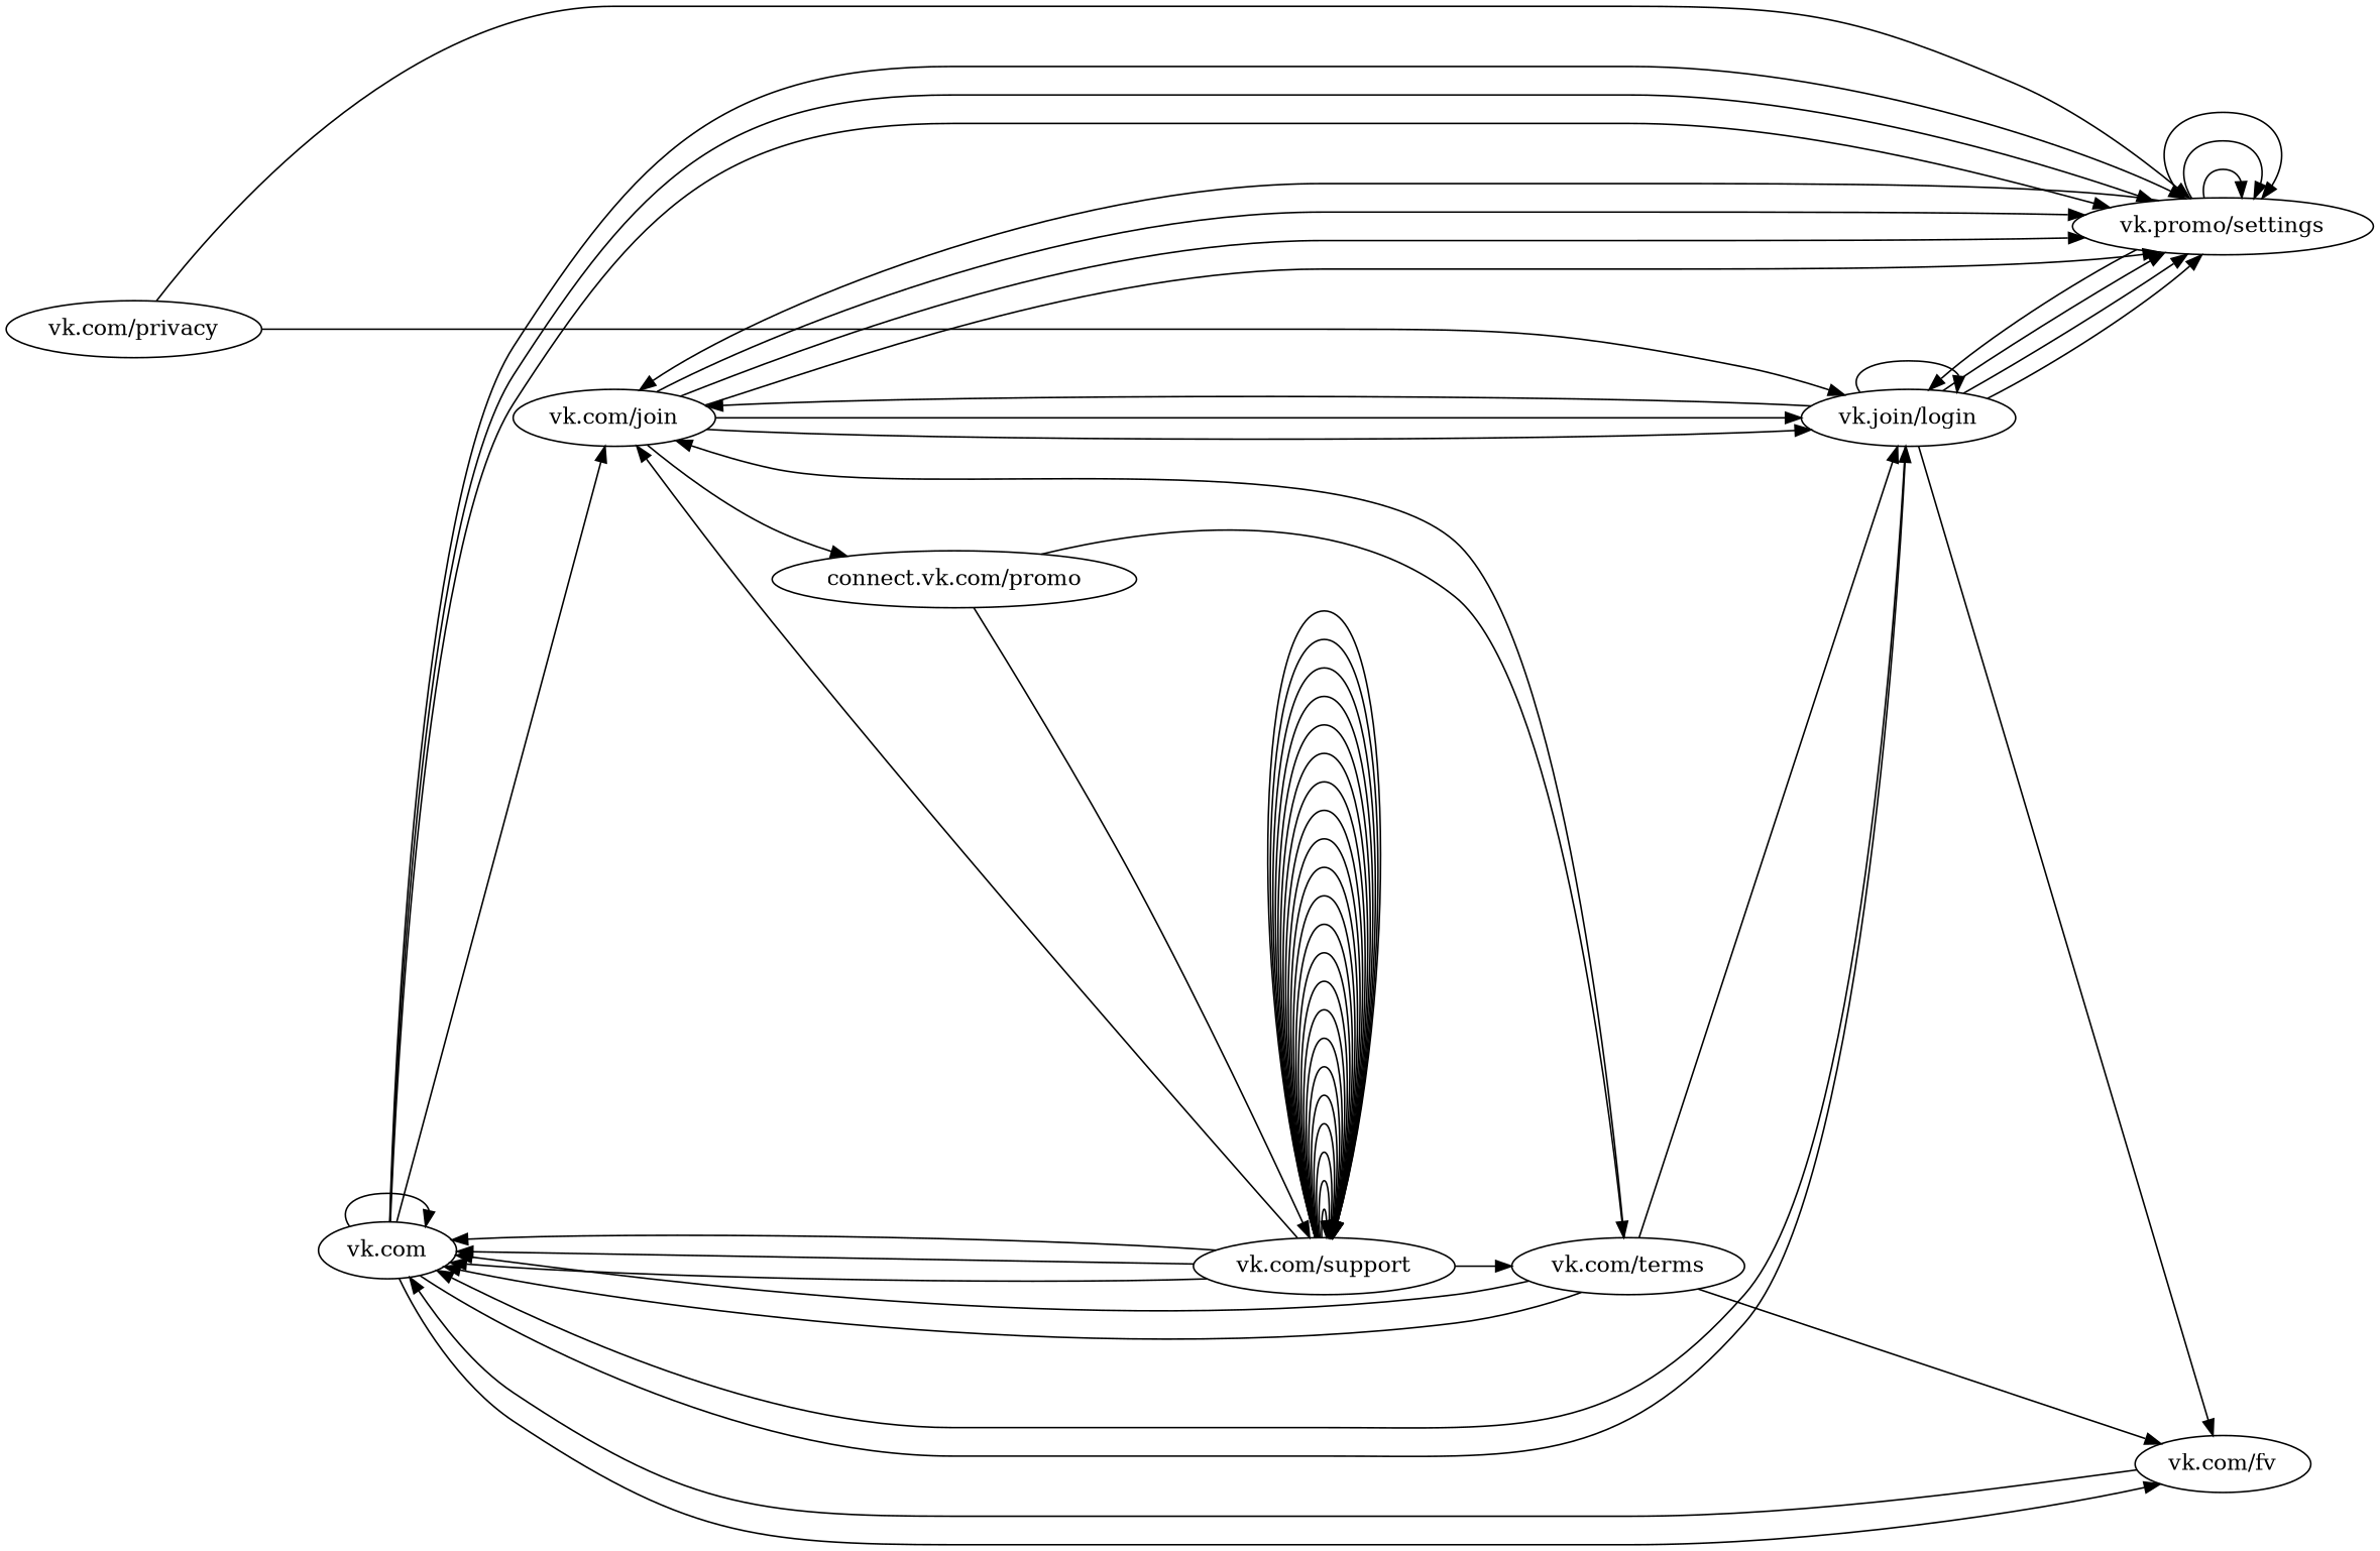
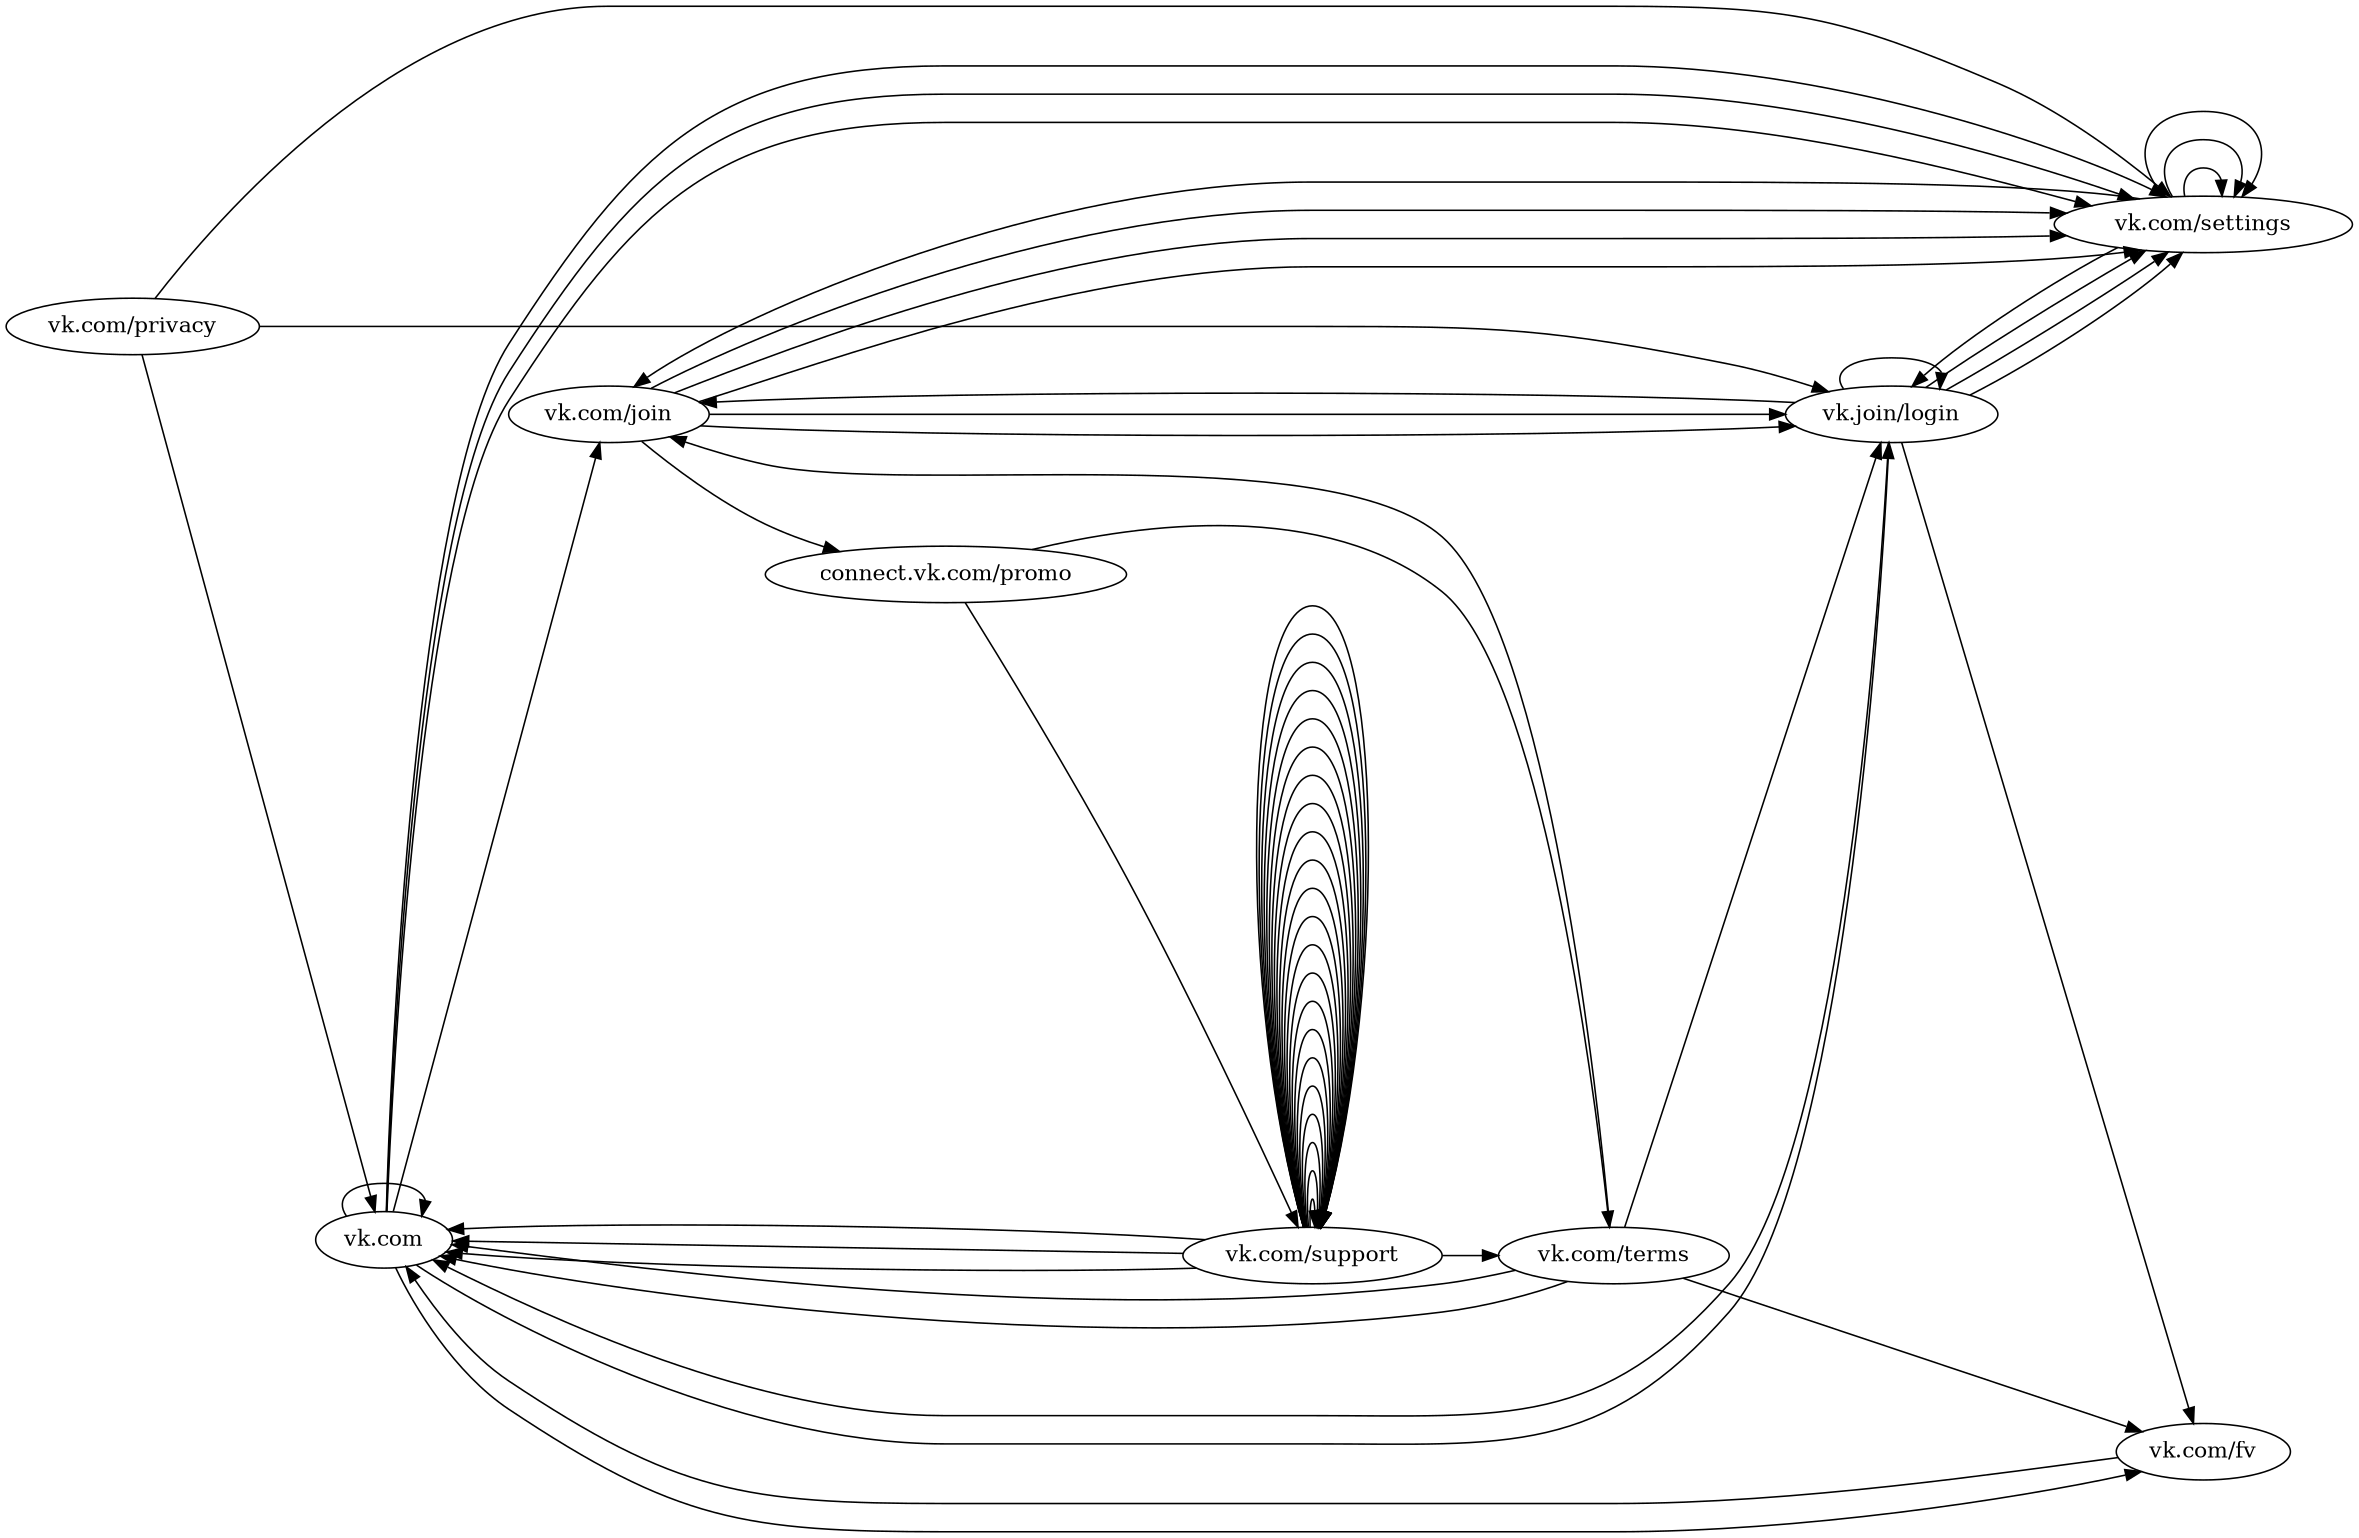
  digraph {
    rankdir=LR
    "vk.com"
    "vk.com/join"
    n3 [label="vk.join/login"]
-   "vk.com/settings" [label="vk.promo/settings"]
+   "vk.com/settings"
    "vk.com/fv"
    "connect.vk.com/promo"
    "vk.com/terms"
    "vk.com/support"
    "vk.com/privacy"
    "vk.com" -> "vk.com"
    "vk.com" -> "vk.com/join"
    "vk.com" -> n3
    "vk.com" -> "vk.com/settings"
    "vk.com" -> "vk.com/settings"
    "vk.com" -> "vk.com/settings"
    "vk.com" -> "vk.com/fv"
    "vk.com/join" -> n3
    "vk.com/join" -> n3
    "vk.com/join" -> "vk.com/settings"
    "vk.com/join" -> "vk.com/settings"
    "vk.com/join" -> "vk.com/settings"
    "vk.com/join" -> "connect.vk.com/promo"
    n3 -> "vk.com"
    n3 -> "vk.com/join"
    n3 -> n3
    n3 -> "vk.com/settings"
    n3 -> "vk.com/settings"
    n3 -> "vk.com/settings"
    n3 -> "vk.com/fv"
    "vk.com/settings" -> "vk.com/join"
    "vk.com/settings" -> n3
    "vk.com/settings" -> "vk.com/settings"
    "vk.com/settings" -> "vk.com/settings"
    "vk.com/settings" -> "vk.com/settings"
    "vk.com/fv" -> "vk.com"
    "connect.vk.com/promo" -> "vk.com/terms"
    "connect.vk.com/promo" -> "vk.com/support"
    "vk.com/terms" -> "vk.com"
    "vk.com/terms" -> "vk.com"
    "vk.com/terms" -> "vk.com/join"
    "vk.com/terms" -> n3
    "vk.com/terms" -> "vk.com/fv"
    "vk.com/support" -> "vk.com"
    "vk.com/support" -> "vk.com"
    "vk.com/support" -> "vk.com"
-   "vk.com/support" -> "vk.com/join"
    "vk.com/support" -> "vk.com/terms"
    "vk.com/support" -> "vk.com/support"
    "vk.com/support" -> "vk.com/support"
    "vk.com/support" -> "vk.com/support"
    "vk.com/support" -> "vk.com/support"
    "vk.com/support" -> "vk.com/support"
    "vk.com/support" -> "vk.com/support"
    "vk.com/support" -> "vk.com/support"
    "vk.com/support" -> "vk.com/support"
    "vk.com/support" -> "vk.com/support"
    "vk.com/support" -> "vk.com/support"
    "vk.com/support" -> "vk.com/support"
    "vk.com/support" -> "vk.com/support"
    "vk.com/support" -> "vk.com/support"
    "vk.com/support" -> "vk.com/support"
    "vk.com/support" -> "vk.com/support"
    "vk.com/support" -> "vk.com/support"
    "vk.com/support" -> "vk.com/support"
    "vk.com/support" -> "vk.com/support"
    "vk.com/support" -> "vk.com/support"
    "vk.com/support" -> "vk.com/support"
    "vk.com/support" -> "vk.com/support"
    "vk.com/support" -> "vk.com/support"
+   "vk.com/privacy" -> "vk.com"
    "vk.com/privacy" -> n3
    "vk.com/privacy" -> "vk.com/settings"
  }
